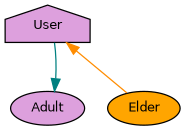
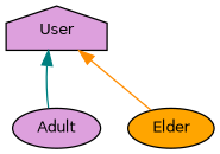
  digraph {
    node [color=black fillcolor=plum fontname=Helvetica fontsize=10 shape=ellipse style=filled]
    edge [dir=back fontname=Helvetica fontsize=10 labelfontname=Helvetica labelfontsize=10 style=solid]
    n1 [fillcolor=orange fontcolor=black height=0.2 label=Elder width=0.4]
    n2 [height=0.2 label=Adult width=0.4]
    n3 [height=0.2 label=User shape=house width=0.4]
    n3 -> n1 [color=darkorange]
-   n2 -> n3 [color=teal]
+   n3 -> n2 [color=teal]
  }
